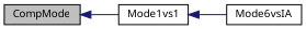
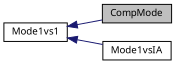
  digraph {
    fontname="Noto Sans"
    rankdir=LR
    node [color=black fillcolor=white fontname="Noto Sans" fontsize=10 shape=record style=filled]
    edge [color=midnightblue dir=back fontname="Noto Sans" fontsize=10 labelfontname=Helvetica labelfontsize=10 style=solid]
    n1 [fillcolor=grey75 fontcolor=black height=0.2 label=CompMode width=0.4]
    n2 [height=0.2 label=Mode1vs1 width=0.4]
-   n3 [height=0.2 label=Mode6vsIA width=0.4]
-   n1 -> n2
+   n3 [height=0.2 label=Mode1vsIA width=0.4]
+   n2 -> n1
    n2 -> n3
  }
